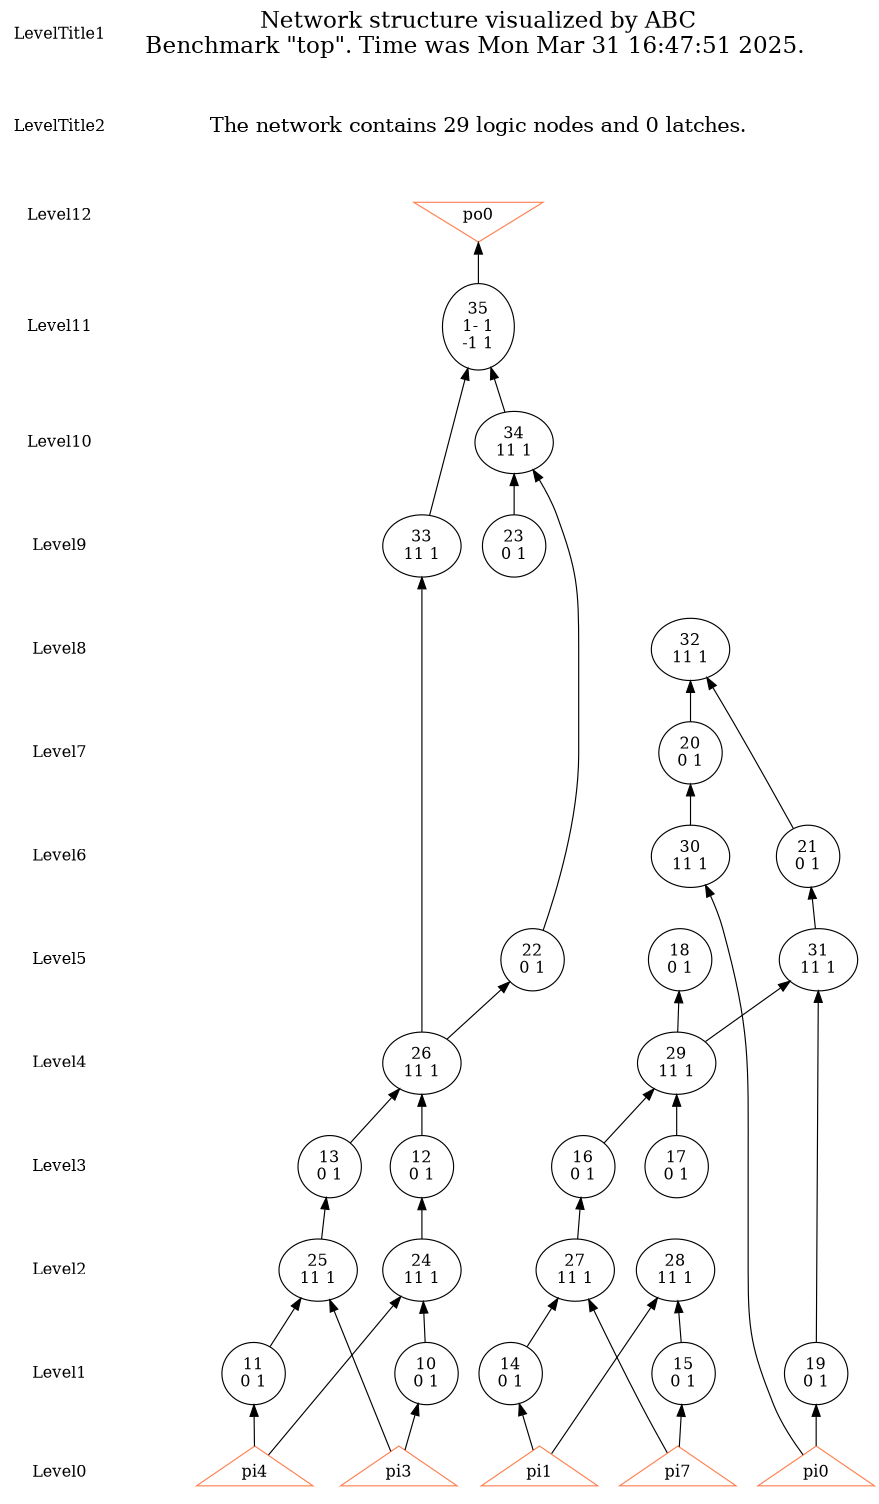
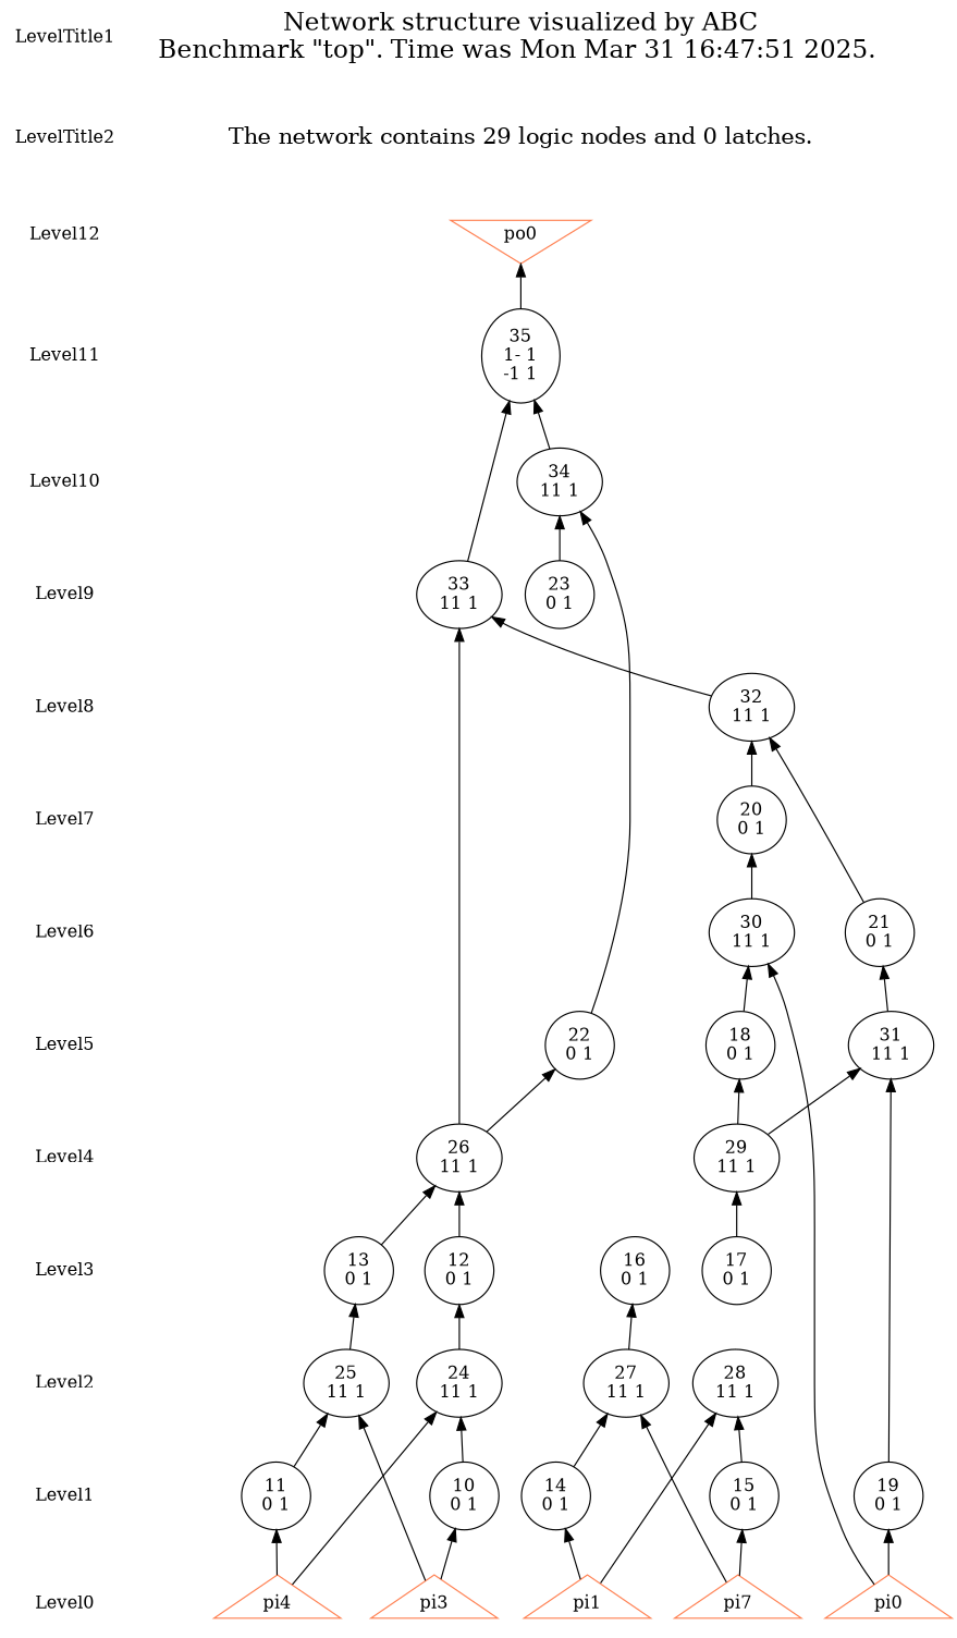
  digraph {
    node [shape=ellipse]
    edge [dir=back style=solid]
    LevelTitle1 [shape=plaintext]
    LevelTitle2 [shape=plaintext]
    Level12 [shape=plaintext]
    Level11 [shape=plaintext]
    Level10 [shape=plaintext]
    Level9 [shape=plaintext]
    Level8 [shape=plaintext]
    Level7 [shape=plaintext]
    Level6 [shape=plaintext]
    Level5 [shape=plaintext]
    Level4 [shape=plaintext]
    Level3 [shape=plaintext]
    Level2 [shape=plaintext]
    Level1 [shape=plaintext]
    Level0 [shape=plaintext]
    n16 [label="10\n0 1"]
    n17 [label="11\n0 1"]
    n18 [label="14\n0 1"]
    n19 [label="15\n0 1"]
    n20 [label="19\n0 1"]
    n21 [fontname="Times-Roman" fontsize=20 label="Network structure visualized by ABC\nBenchmark \"top\". Time was Mon Mar 31 16:47:51 2025. " shape=plaintext]
    n22 [fontname="Times-Roman" fontsize=18 label="The network contains 29 logic nodes and 0 latches.\n" shape=plaintext]
    n23 [color=coral fillcolor=coral label=po0 shape=invtriangle]
    n24 [label="35\n1- 1\n-1 1"]
    n25 [label="34\n11 1"]
    n26 [label="23\n0 1"]
    n27 [label="33\n11 1"]
    n28 [label="32\n11 1"]
    n29 [label="20\n0 1"]
    n30 [label="21\n0 1"]
    n31 [label="30\n11 1"]
    n32 [label="18\n0 1"]
    n33 [label="22\n0 1"]
    n34 [label="31\n11 1"]
    n35 [label="26\n11 1"]
    n36 [label="29\n11 1"]
    n37 [label="12\n0 1"]
    n38 [label="13\n0 1"]
    n39 [label="16\n0 1"]
    n40 [label="17\n0 1"]
    n41 [label="24\n11 1"]
    n42 [label="25\n11 1"]
    n43 [label="27\n11 1"]
    n44 [label="28\n11 1"]
    n45 [color=coral fillcolor=coral label=pi0 shape=triangle]
    n46 [color=coral fillcolor=coral label=pi1 shape=triangle]
    n47 [color=coral fillcolor=coral label=pi7 shape=triangle]
    n48 [color=coral fillcolor=coral label=pi3 shape=triangle]
    n49 [color=coral fillcolor=coral label=pi4 shape=triangle]
    subgraph sub_1 {
      LevelTitle1
      LevelTitle2
      Level12
      Level11
      Level10
      Level9
      Level8
      Level7
      Level6
      Level5
      Level4
      Level3
      Level2
      Level1
      Level0
    }
    subgraph sub_2 {
      rank=same
      Level1
      n16
      n17
      n18
      n19
      n20
    }
    subgraph sub_3 {
      rank=same
      LevelTitle1
      n21
    }
    subgraph sub_4 {
      rank=same
      LevelTitle2
      n22
    }
    subgraph sub_5 {
      rank=same
      Level12
      n23
    }
    subgraph sub_6 {
      rank=same
      Level11
      n24
    }
    subgraph sub_7 {
      rank=same
      Level10
      n25
    }
    subgraph sub_8 {
      rank=same
      Level9
      n26
      n27
    }
    subgraph sub_9 {
      rank=same
      Level8
      n28
    }
    subgraph sub_10 {
      rank=same
      Level7
      n29
    }
    subgraph sub_11 {
      rank=same
      Level6
      n30
      n31
    }
    subgraph sub_12 {
      rank=same
      Level5
      n32
      n33
      n34
    }
    subgraph sub_13 {
      rank=same
      Level4
      n35
      n36
    }
    subgraph sub_14 {
      rank=same
      Level3
      n37
      n38
      n39
      n40
    }
    subgraph sub_15 {
      rank=same
      Level2
      n41
      n42
      n43
      n44
    }
    subgraph sub_16 {
      rank=same
      Level0
      n45
      n46
      n47
      n48
      n49
    }
    LevelTitle1 -> LevelTitle2 [style=invis]
    LevelTitle2 -> Level12 [style=invis]
    Level12 -> Level11 [style=invis]
    Level11 -> Level10 [style=invis]
    Level10 -> Level9 [style=invis]
    Level9 -> Level8 [style=invis]
    Level8 -> Level7 [style=invis]
    Level7 -> Level6 [style=invis]
    Level6 -> Level5 [style=invis]
    Level5 -> Level4 [style=invis]
    Level4 -> Level3 [style=invis]
    Level3 -> Level2 [style=invis]
    Level2 -> Level1 [style=invis]
    Level1 -> Level0 [style=invis]
    n16 -> n48
    n17 -> n49
    n18 -> n46
    n19 -> n47
    n20 -> n45
    n21 -> n22 [style=invis]
    n22 -> n23 [style=invis]
    n23 -> n24
    n24 -> n25
    n24 -> n27
    n25 -> n26
    n25 -> n33
+   n27 -> n28
    n27 -> n35
    n28 -> n29
    n28 -> n30
    n29 -> n31
    n30 -> n34
+   n31 -> n32
    n31 -> n45
    n32 -> n36
    n33 -> n35
    n34 -> n20
    n34 -> n36
    n35 -> n37
    n35 -> n38
-   n36 -> n39
    n36 -> n40
    n37 -> n41
    n38 -> n42
    n39 -> n43
    n41 -> n16
    n41 -> n49
    n42 -> n17
    n42 -> n48
    n43 -> n18
    n43 -> n47
    n44 -> n19
    n44 -> n46
  }
